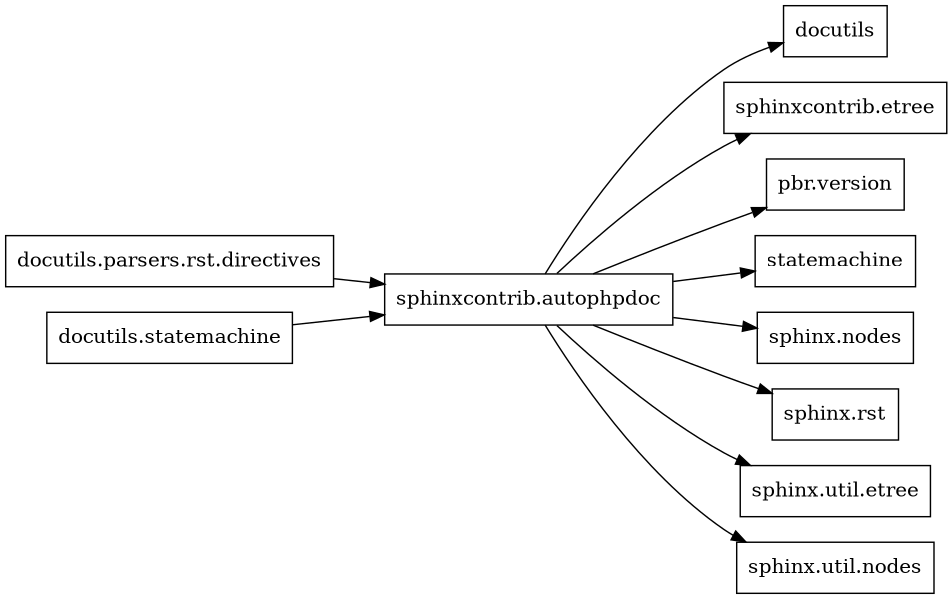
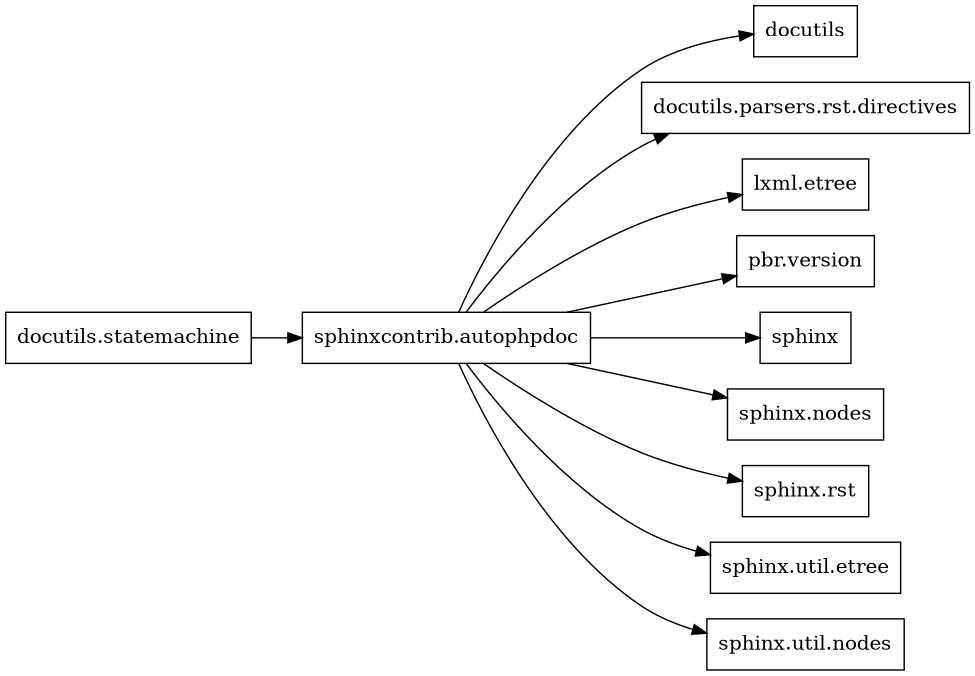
  digraph {
    rankdir=LR
    node [shape=box]
    "sphinxcontrib.autophpdoc"
    docutils
    "docutils.parsers.rst.directives"
-   "lxml.etree" [label="sphinxcontrib.etree"]
+   "lxml.etree"
    "pbr.version"
-   sphinx [label=statemachine]
+   sphinx
    n7 [label="sphinx.nodes"]
    n8 [label="sphinx.rst"]
    n9 [label="sphinx.util.etree"]
    "sphinx.util.nodes"
    "docutils.statemachine"
    "sphinxcontrib.autophpdoc" -> docutils
-   "docutils.parsers.rst.directives" -> "sphinxcontrib.autophpdoc"
+   "sphinxcontrib.autophpdoc" -> "docutils.parsers.rst.directives"
    "sphinxcontrib.autophpdoc" -> "lxml.etree"
    "sphinxcontrib.autophpdoc" -> "pbr.version"
    "sphinxcontrib.autophpdoc" -> sphinx
    "sphinxcontrib.autophpdoc" -> n7
    "sphinxcontrib.autophpdoc" -> n8
    "sphinxcontrib.autophpdoc" -> n9
    "sphinxcontrib.autophpdoc" -> "sphinx.util.nodes"
    "docutils.statemachine" -> "sphinxcontrib.autophpdoc"
  }
